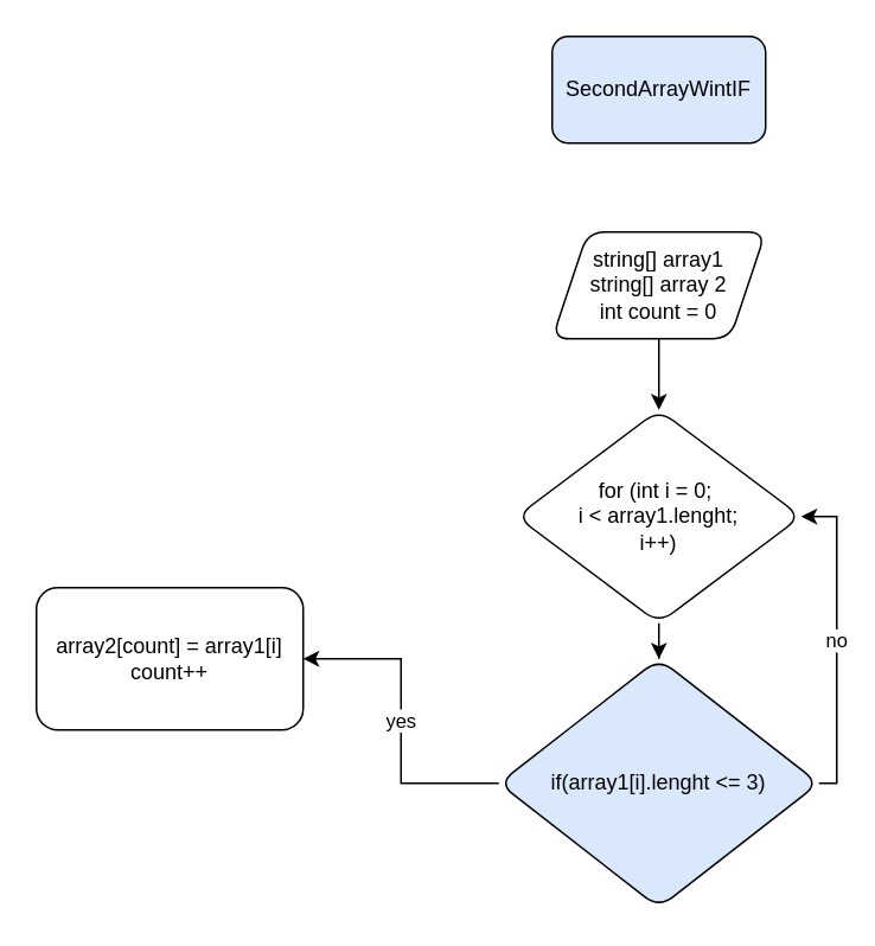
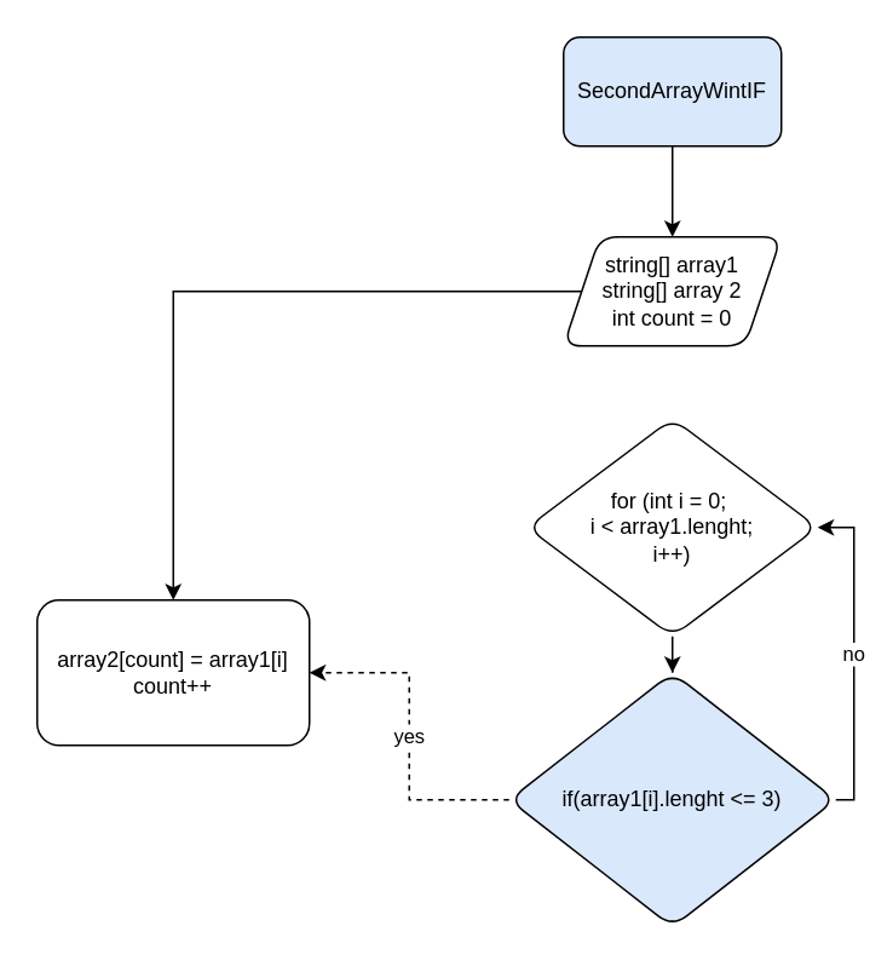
  <mxCell id="0" />
  <mxCell id="1" parent="0" />
+ <mxCell id="2" value="" style="edgeStyle=orthogonalEdgeStyle;rounded=0;orthogonalLoop=1;jettySize=auto;html=1;" edge="1" parent="1" source="3" target="5"><mxGeometry relative="1" as="geometry" /></mxCell>
  <mxCell id="3" value="SecondArrayWintIF" style="rounded=1;whiteSpace=wrap;html=1;fillColor=#dae8fc;" vertex="1" parent="1"><mxGeometry x="310" y="20" width="120" height="60" as="geometry" /></mxCell>
- <mxCell id="4" value="" style="edgeStyle=orthogonalEdgeStyle;rounded=0;orthogonalLoop=1;jettySize=auto;html=1;" edge="1" parent="1" source="5" target="7"><mxGeometry relative="1" as="geometry" /></mxCell>
+ <mxCell id="4" value="" style="edgeStyle=orthogonalEdgeStyle;rounded=0;orthogonalLoop=1;jettySize=auto;html=1;" edge="1" parent="1" source="5" target="11"><mxGeometry relative="1" as="geometry" /></mxCell>
  <mxCell id="5" value="string[] array1&lt;br&gt;string[] array 2&lt;br&gt;int count = 0" style="shape=parallelogram;perimeter=parallelogramPerimeter;whiteSpace=wrap;html=1;fixedSize=1;rounded=1;" vertex="1" parent="1"><mxGeometry x="310" y="130" width="120" height="60" as="geometry" /></mxCell>
  <mxCell id="6" value="" style="edgeStyle=orthogonalEdgeStyle;rounded=0;orthogonalLoop=1;jettySize=auto;html=1;" edge="1" parent="1" source="7" target="10"><mxGeometry relative="1" as="geometry" /></mxCell>
  <mxCell id="7" value="for (int i = 0;&amp;nbsp;&lt;br&gt;i &amp;lt; array1.lenght;&lt;br&gt;i++)" style="rhombus;whiteSpace=wrap;html=1;rounded=1;" vertex="1" parent="1"><mxGeometry x="290" y="230" width="160" height="120" as="geometry" /></mxCell>
- <mxCell id="8" value="yes" style="edgeStyle=orthogonalEdgeStyle;rounded=0;orthogonalLoop=1;jettySize=auto;html=1;" edge="1" parent="1" source="10" target="11"><mxGeometry relative="1" as="geometry" /></mxCell>
+ <mxCell id="8" value="yes" style="edgeStyle=orthogonalEdgeStyle;rounded=0;orthogonalLoop=1;jettySize=auto;html=1;dashed=1;" edge="1" parent="1" source="10" target="11"><mxGeometry relative="1" as="geometry" /></mxCell>
  <mxCell id="9" value="no" style="edgeStyle=orthogonalEdgeStyle;rounded=0;orthogonalLoop=1;jettySize=auto;html=1;entryX=1;entryY=0.5;entryDx=0;entryDy=0;" edge="1" parent="1" source="10" target="7"><mxGeometry relative="1" as="geometry"><Array as="points"><mxPoint x="470" y="440" /><mxPoint x="470" y="290" /></Array></mxGeometry></mxCell>
  <mxCell id="10" value="if(array1[i].lenght &amp;lt;= 3)" style="rhombus;whiteSpace=wrap;html=1;rounded=1;fillColor=#dae8fc;" vertex="1" parent="1"><mxGeometry x="280" y="370" width="180" height="140" as="geometry" /></mxCell>
  <mxCell id="11" value="array2[count] = array1[i]&lt;br&gt;count++" style="whiteSpace=wrap;html=1;rounded=1;" vertex="1" parent="1"><mxGeometry x="20" y="330" width="150" height="80" as="geometry" /></mxCell>
